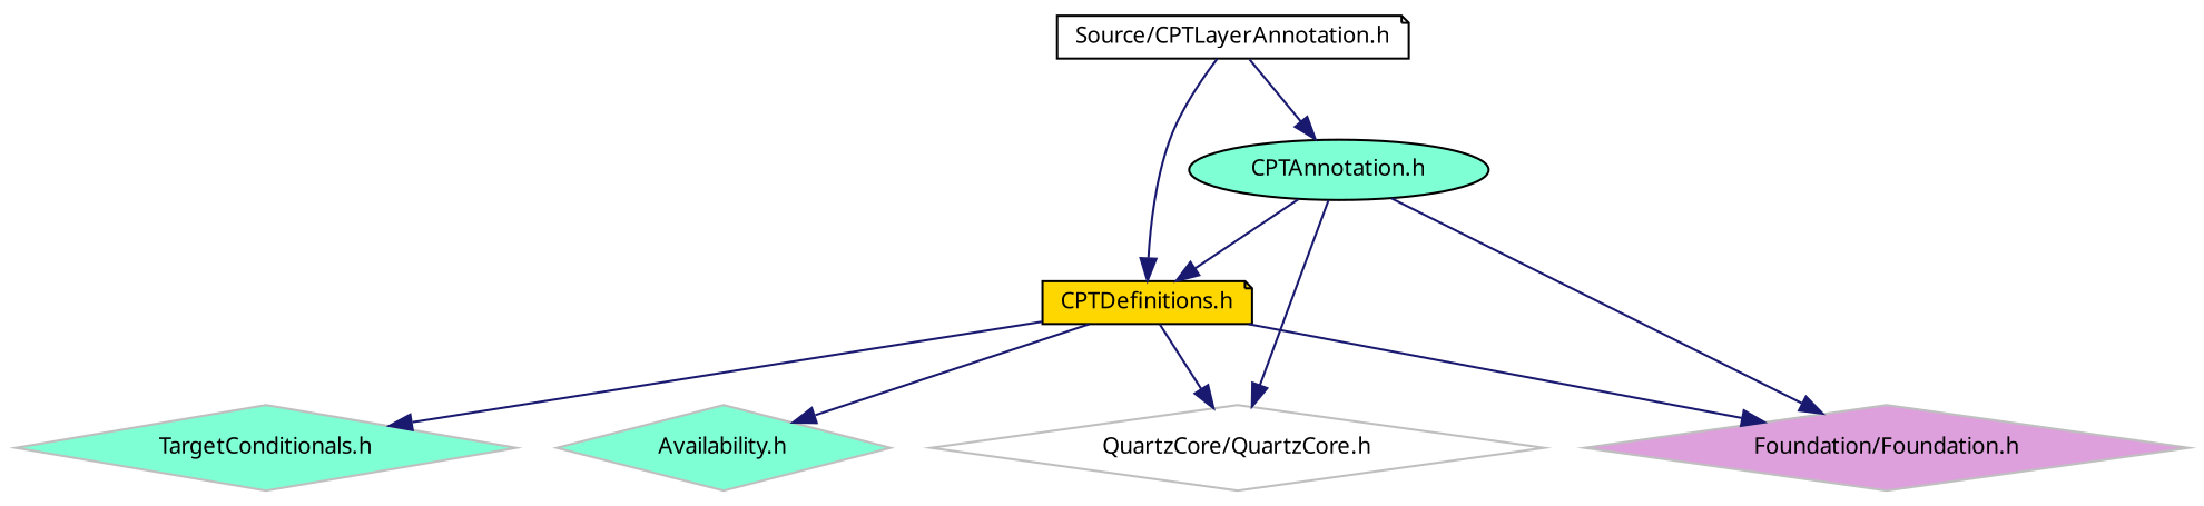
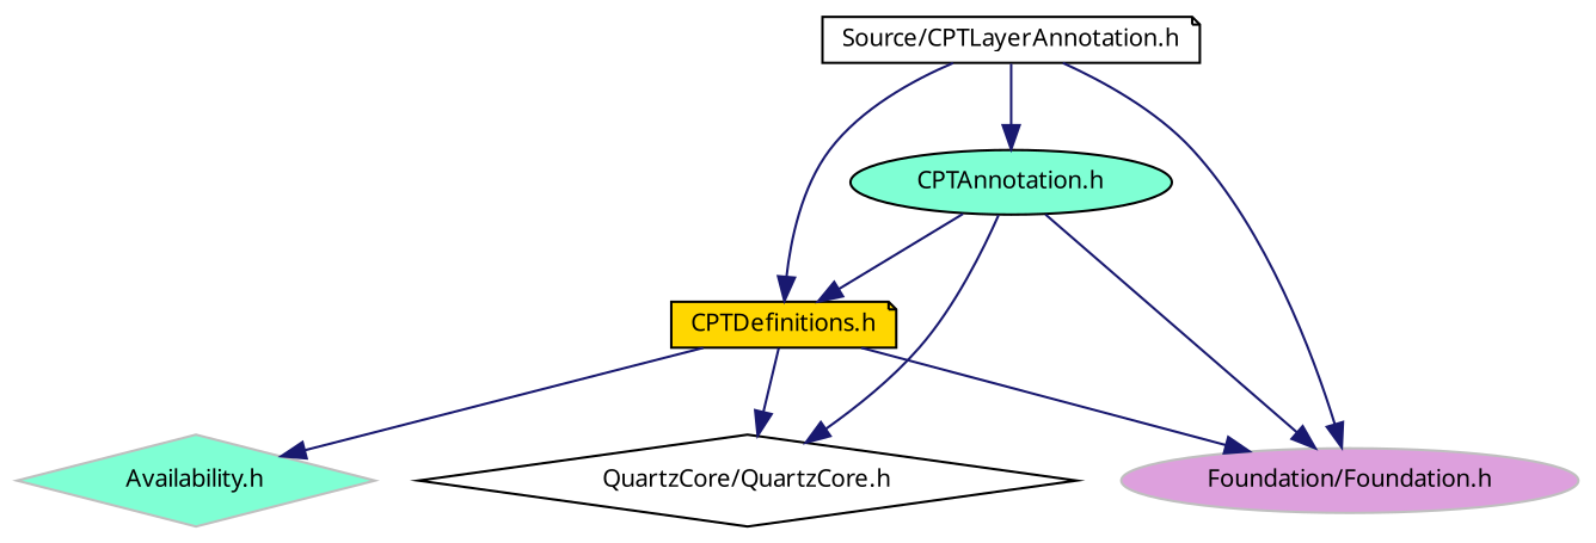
  digraph {
    node [color=grey75 fillcolor=aquamarine fontname="Lucinda Grande" fontsize=10 shape=diamond style=filled]
    edge [color=midnightblue fontname="Lucinda Grande" fontsize=10 labelfontname="Lucinda Grande" labelfontsize=10 style=solid]
    n1 [color=black fillcolor=white fontcolor=black height=0.2 label="Source/CPTLayerAnnotation.h" shape=note width=0.4]
    n2 [color=black fillcolor=gold height=0.2 label="CPTDefinitions.h" shape=note width=0.4]
-   n3 [fillcolor=plum height=0.2 label="Foundation/Foundation.h" width=0.4]
+   n3 [fillcolor=plum height=0.2 label="Foundation/Foundation.h" shape=ellipse width=0.4]
    n4 [color=black height=0.2 label="CPTAnnotation.h" shape=ellipse width=0.4]
-   n5 [fillcolor=white height=0.2 label="QuartzCore/QuartzCore.h" width=0.4]
+   n5 [color=black fillcolor=white height=0.2 label="QuartzCore/QuartzCore.h" width=0.4]
    n6 [height=0.2 label="Availability.h" width=0.4]
-   n7 [height=0.2 label="TargetConditionals.h" width=0.4]
    n1 -> n2
+   n1 -> n3
    n1 -> n4
    n2 -> n3
    n2 -> n5
    n2 -> n6
-   n2 -> n7
    n4 -> n2
    n4 -> n3
    n4 -> n5
  }
